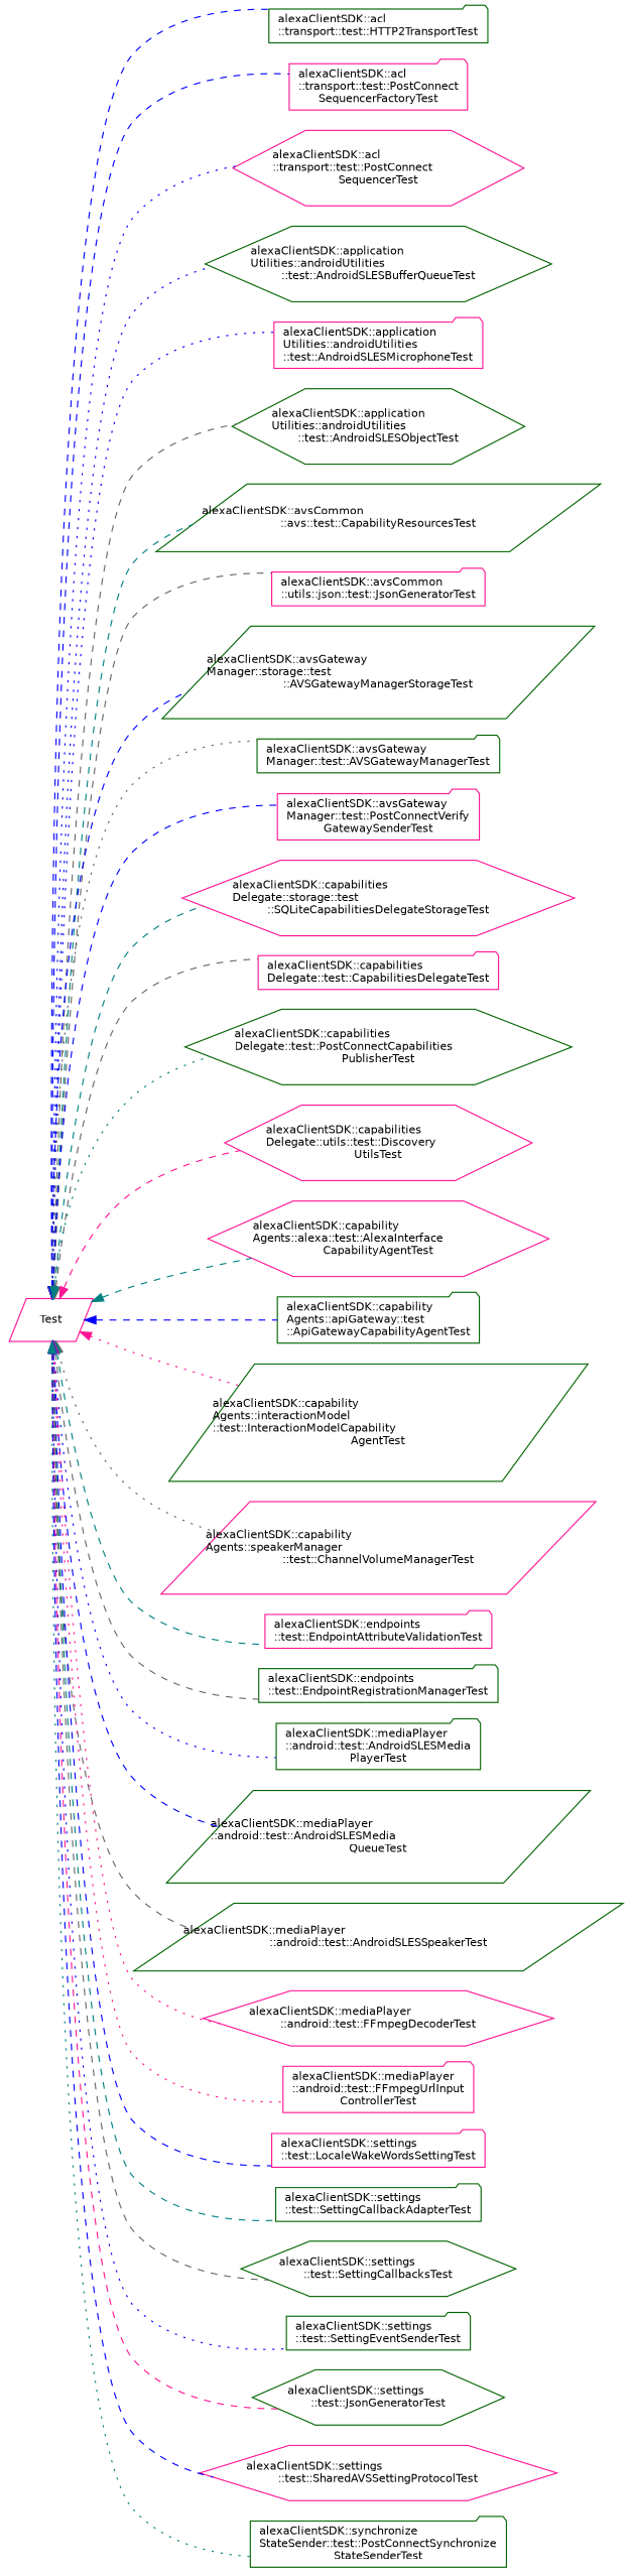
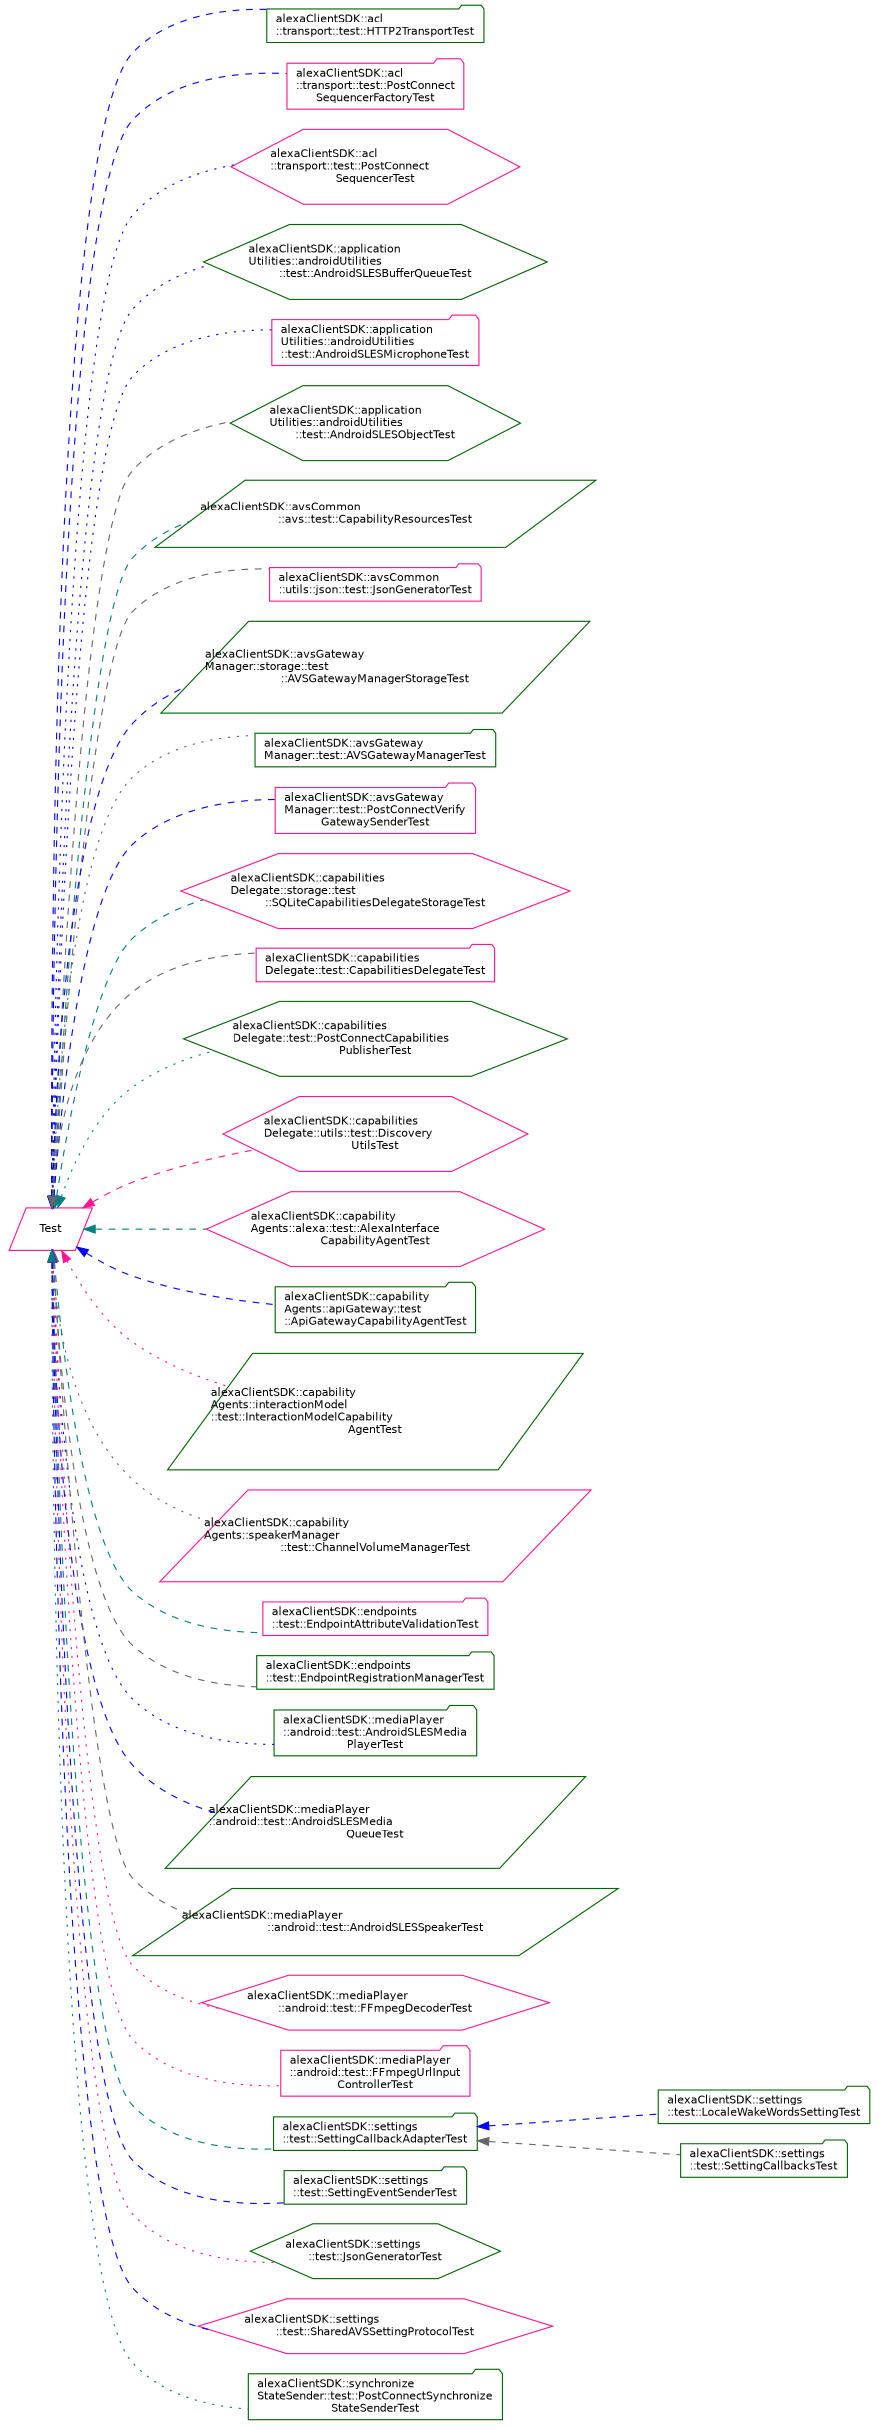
  digraph {
    fontname="DejaVu Sans"
    rankdir=LR
    node [color=darkgreen fillcolor=white fontname="DejaVu Sans" fontsize=10 shape=folder style=filled]
    edge [color=blue dir=back fontname="DejaVu Sans" fontsize=10 labelfontname=Helvetica labelfontsize=10 style=dashed]
    n1 [color=deeppink height=0.2 label=Test shape=parallelogram width=0.4]
    n2 [height=0.2 label="alexaClientSDK::acl\l::transport::test::HTTP2TransportTest" width=0.4]
    n3 [color=deeppink height=0.2 label="alexaClientSDK::acl\l::transport::test::PostConnect\lSequencerFactoryTest" width=0.4]
    n4 [color=deeppink height=0.2 label="alexaClientSDK::acl\l::transport::test::PostConnect\lSequencerTest" shape=hexagon width=0.4]
    n5 [height=0.2 label="alexaClientSDK::application\lUtilities::androidUtilities\l::test::AndroidSLESBufferQueueTest" shape=hexagon width=0.4]
    n6 [color=deeppink height=0.2 label="alexaClientSDK::application\lUtilities::androidUtilities\l::test::AndroidSLESMicrophoneTest" width=0.4]
    n7 [height=0.2 label="alexaClientSDK::application\lUtilities::androidUtilities\l::test::AndroidSLESObjectTest" shape=hexagon width=0.4]
    n8 [height=0.2 label="alexaClientSDK::avsCommon\l::avs::test::CapabilityResourcesTest" shape=parallelogram width=0.4]
    n9 [color=deeppink height=0.2 label="alexaClientSDK::avsCommon\l::utils::json::test::JsonGeneratorTest" width=0.4]
    n10 [height=0.2 label="alexaClientSDK::avsGateway\lManager::storage::test\l::AVSGatewayManagerStorageTest" shape=parallelogram width=0.4]
    n11 [height=0.2 label="alexaClientSDK::avsGateway\lManager::test::AVSGatewayManagerTest" width=0.4]
    n12 [color=deeppink height=0.2 label="alexaClientSDK::avsGateway\lManager::test::PostConnectVerify\lGatewaySenderTest" width=0.4]
    n13 [color=deeppink height=0.2 label="alexaClientSDK::capabilities\lDelegate::storage::test\l::SQLiteCapabilitiesDelegateStorageTest" shape=hexagon width=0.4]
    n14 [color=deeppink height=0.2 label="alexaClientSDK::capabilities\lDelegate::test::CapabilitiesDelegateTest" width=0.4]
    n15 [height=0.2 label="alexaClientSDK::capabilities\lDelegate::test::PostConnectCapabilities\lPublisherTest" shape=hexagon width=0.4]
    n16 [color=deeppink height=0.2 label="alexaClientSDK::capabilities\lDelegate::utils::test::Discovery\lUtilsTest" shape=hexagon width=0.4]
    n17 [color=deeppink height=0.2 label="alexaClientSDK::capability\lAgents::alexa::test::AlexaInterface\lCapabilityAgentTest" shape=hexagon width=0.4]
    n18 [height=0.2 label="alexaClientSDK::capability\lAgents::apiGateway::test\l::ApiGatewayCapabilityAgentTest" width=0.4]
    n19 [height=0.2 label="alexaClientSDK::capability\lAgents::interactionModel\l::test::InteractionModelCapability\lAgentTest" shape=parallelogram width=0.4]
    n20 [color=deeppink height=0.2 label="alexaClientSDK::capability\lAgents::speakerManager\l::test::ChannelVolumeManagerTest" shape=parallelogram width=0.4]
    n21 [color=deeppink height=0.2 label="alexaClientSDK::endpoints\l::test::EndpointAttributeValidationTest" width=0.4]
    n22 [height=0.2 label="alexaClientSDK::endpoints\l::test::EndpointRegistrationManagerTest" width=0.4]
    n23 [height=0.2 label="alexaClientSDK::mediaPlayer\l::android::test::AndroidSLESMedia\lPlayerTest" width=0.4]
    n24 [height=0.2 label="alexaClientSDK::mediaPlayer\l::android::test::AndroidSLESMedia\lQueueTest" shape=parallelogram width=0.4]
    n25 [height=0.2 label="alexaClientSDK::mediaPlayer\l::android::test::AndroidSLESSpeakerTest" shape=parallelogram width=0.4]
    n26 [color=deeppink height=0.2 label="alexaClientSDK::mediaPlayer\l::android::test::FFmpegDecoderTest" shape=hexagon width=0.4]
    n27 [color=deeppink height=0.2 label="alexaClientSDK::mediaPlayer\l::android::test::FFmpegUrlInput\lControllerTest" width=0.4]
-   n28 [color=deeppink height=0.2 label="alexaClientSDK::settings\l::test::LocaleWakeWordsSettingTest" width=0.4]
+   n28 [height=0.2 label="alexaClientSDK::settings\l::test::LocaleWakeWordsSettingTest" width=0.4]
    n29 [height=0.2 label="alexaClientSDK::settings\l::test::SettingCallbackAdapterTest" width=0.4]
-   n30 [height=0.2 label="alexaClientSDK::settings\l::test::SettingCallbacksTest" shape=hexagon width=0.4]
+   n30 [height=0.2 label="alexaClientSDK::settings\l::test::SettingCallbacksTest" width=0.4]
    n31 [height=0.2 label="alexaClientSDK::settings\l::test::SettingEventSenderTest" width=0.4]
    n32 [height=0.2 label="alexaClientSDK::settings\l::test::JsonGeneratorTest" shape=hexagon width=0.4]
    n33 [color=deeppink height=0.2 label="alexaClientSDK::settings\l::test::SharedAVSSettingProtocolTest" shape=hexagon width=0.4]
    n34 [height=0.2 label="alexaClientSDK::synchronize\lStateSender::test::PostConnectSynchronize\lStateSenderTest" width=0.4]
    n1 -> n2
    n1 -> n3
    n1 -> n4 [style=dotted]
    n1 -> n5 [style=dotted]
    n1 -> n6 [style=dotted]
    n1 -> n7 [color=gray40]
    n1 -> n8 [color=teal]
    n1 -> n9 [color=gray40]
    n1 -> n10
    n1 -> n11 [color=gray40 style=dotted]
    n1 -> n12
    n1 -> n13 [color=teal]
    n1 -> n14 [color=gray40]
    n1 -> n15 [color=teal style=dotted]
    n1 -> n16 [color=deeppink]
    n1 -> n17 [color=teal]
    n1 -> n18
    n1 -> n19 [color=deeppink style=dotted]
    n1 -> n20 [color=gray40 style=dotted]
    n1 -> n21 [color=teal]
    n1 -> n22 [color=gray40]
    n1 -> n23 [style=dotted]
    n1 -> n24
    n1 -> n25 [color=gray40]
    n1 -> n26 [color=deeppink style=dotted]
    n1 -> n27 [color=deeppink style=dotted]
-   n1 -> n28
+   n29 -> n28
    n1 -> n29 [color=teal]
-   n1 -> n30 [color=gray40]
-   n1 -> n31 [style=dotted]
-   n1 -> n32 [color=deeppink]
+   n29 -> n30 [color=gray40]
+   n1 -> n31
+   n1 -> n32 [color=deeppink style=dotted]
    n1 -> n33
    n1 -> n34 [color=teal style=dotted]
  }
